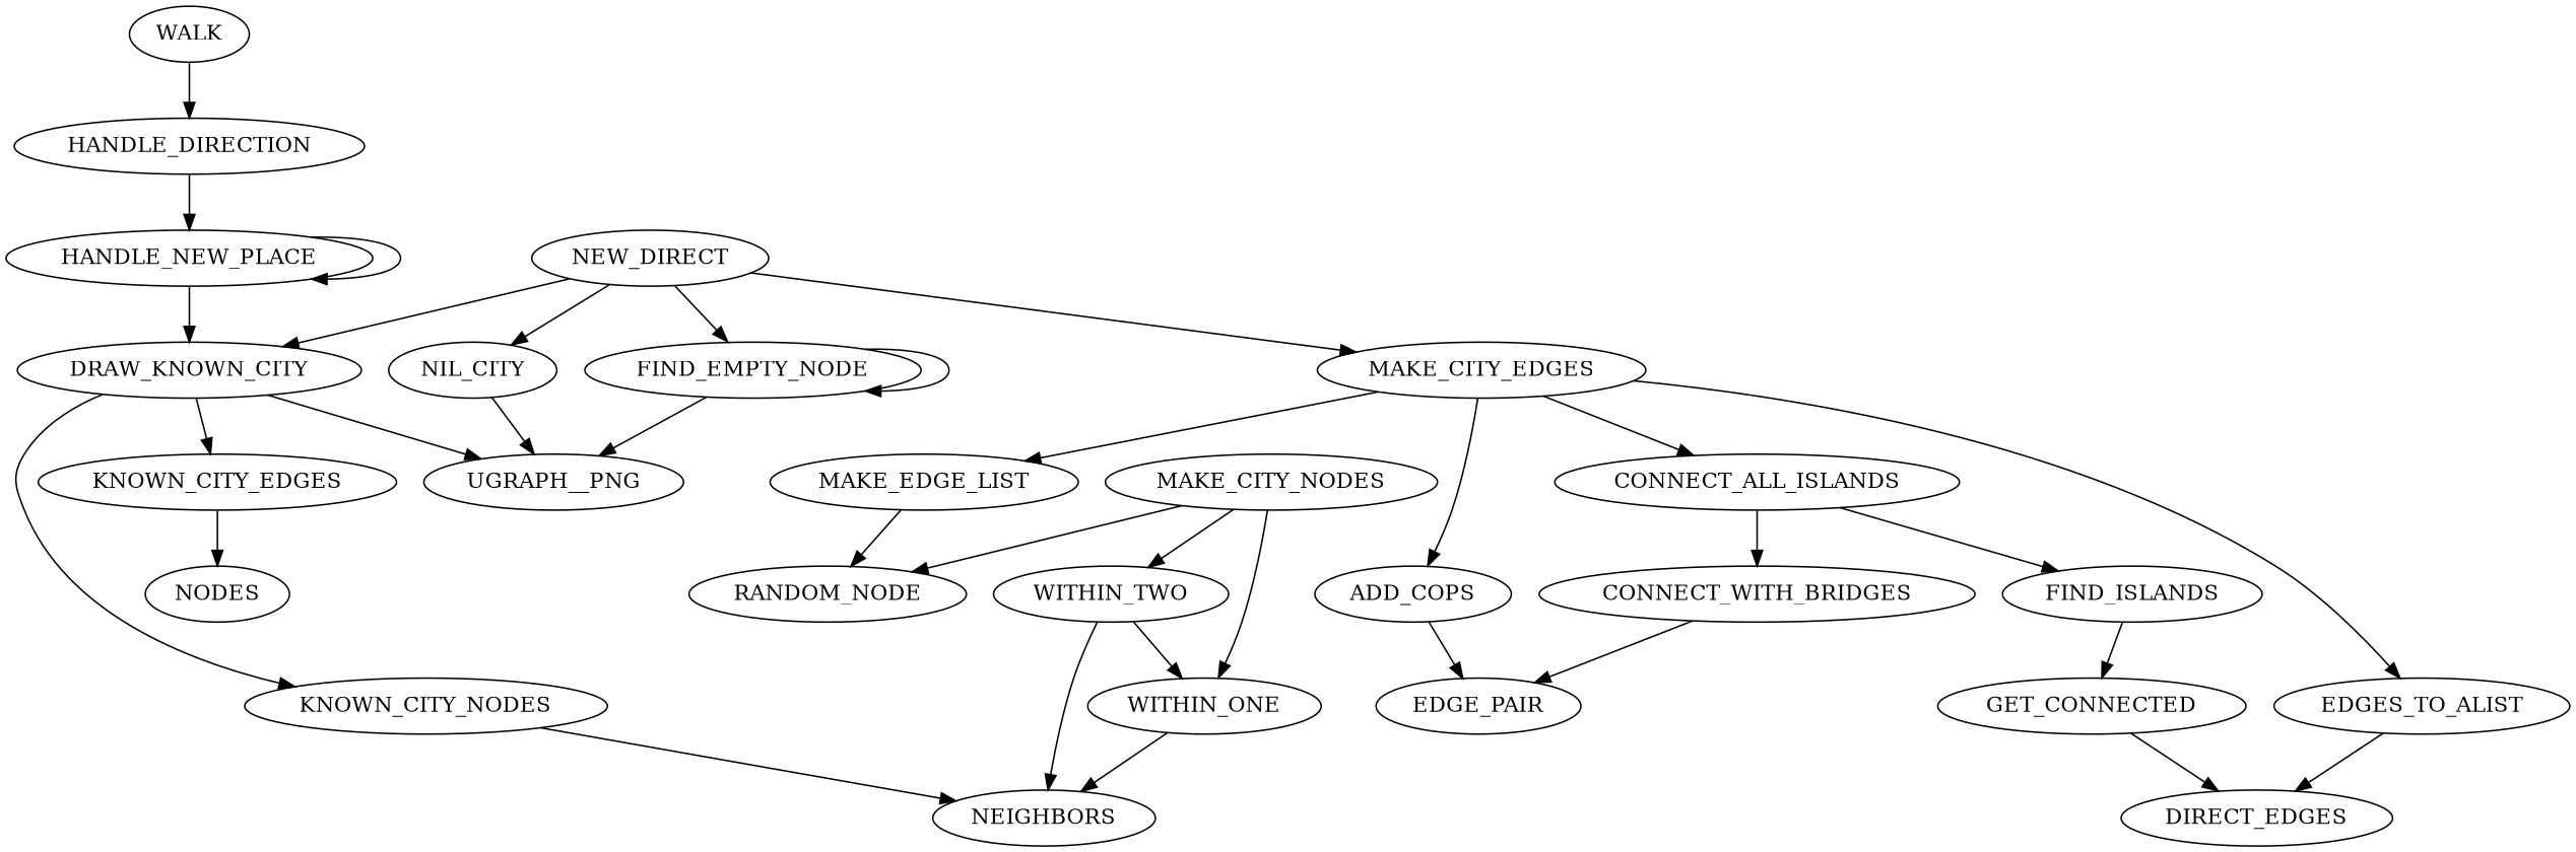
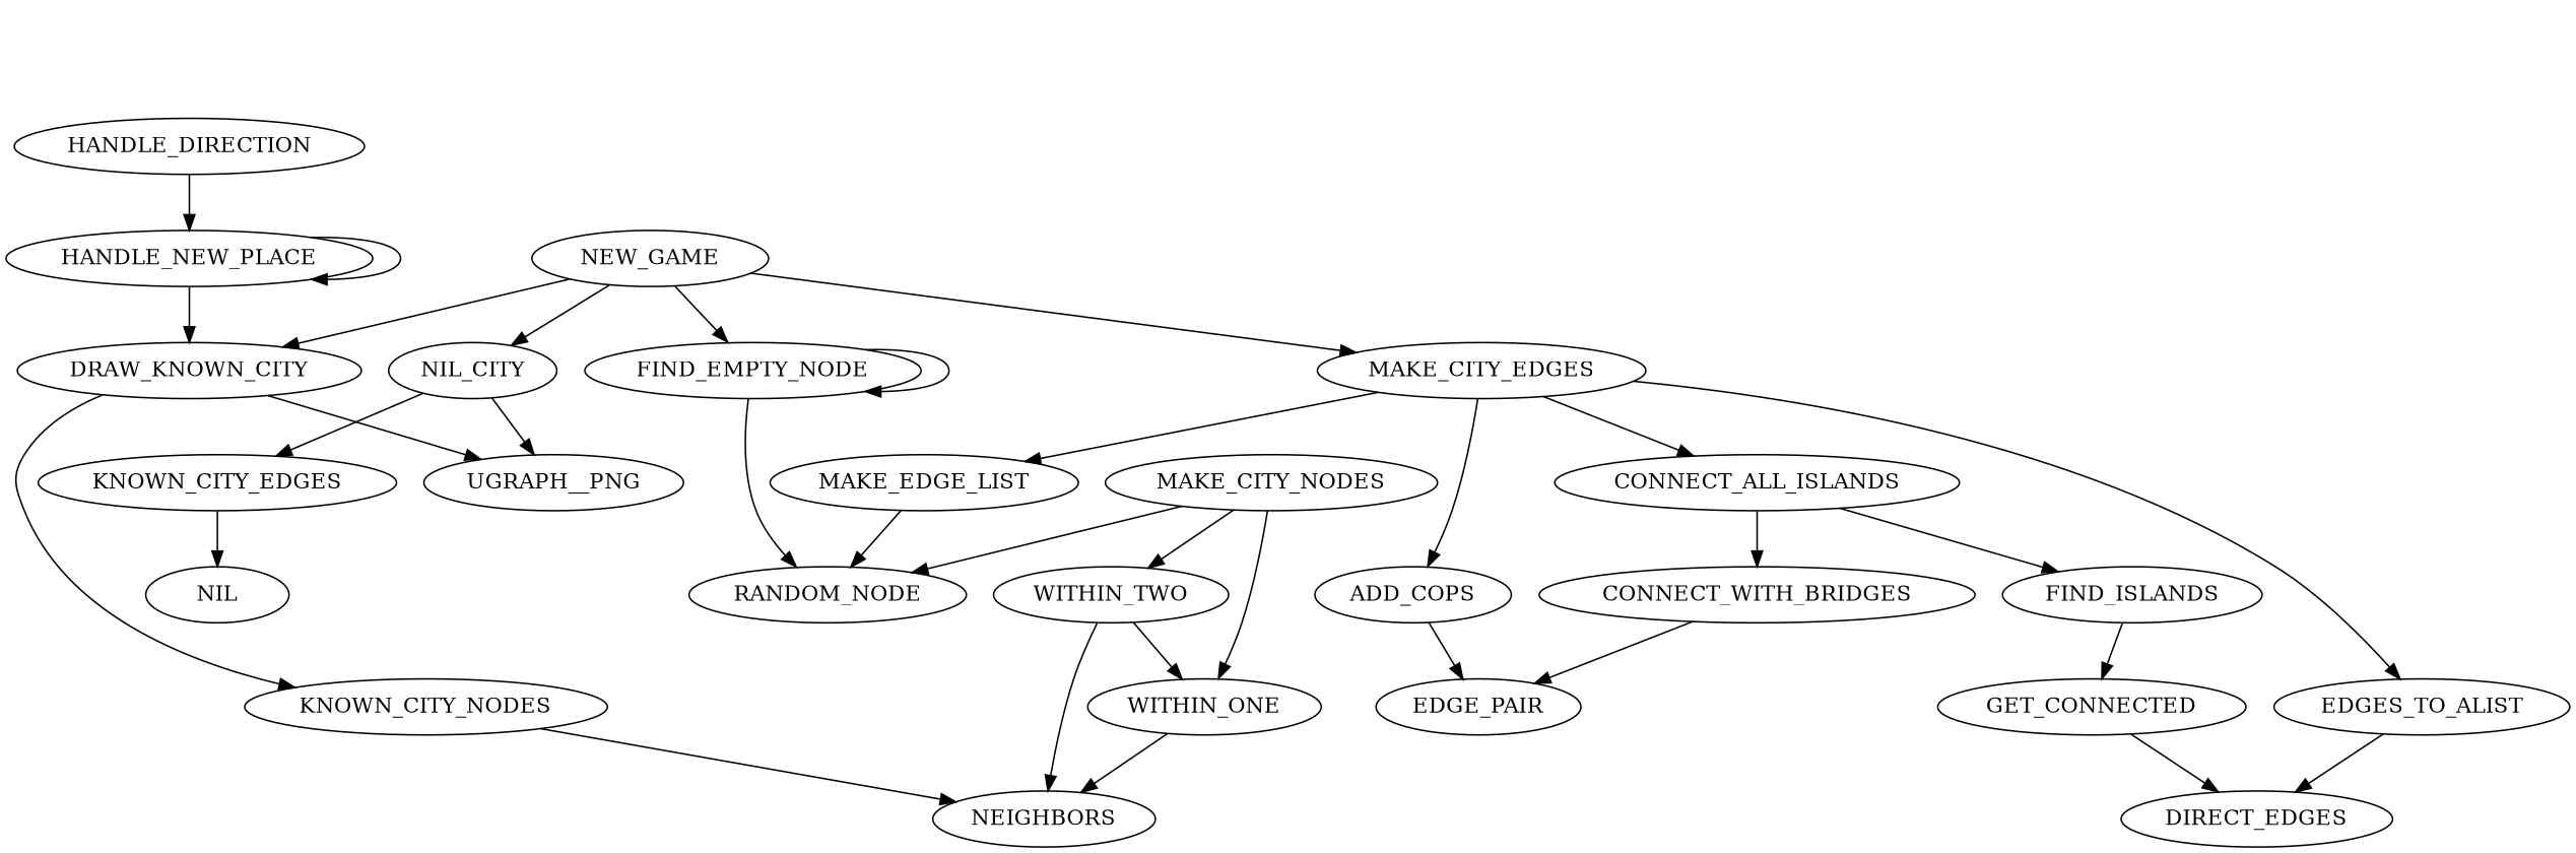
  digraph {
    MAKE_EDGE_LIST
    RANDOM_NODE
    GET_CONNECTED
    DIRECT_EDGES
    FIND_ISLANDS
    CONNECT_WITH_BRIDGES
    EDGE_PAIR
    CONNECT_ALL_ISLANDS
    EDGES_TO_ALIST
    ADD_COPS
    MAKE_CITY_EDGES
    WITHIN_ONE
    NEIGHBORS
    WITHIN_TWO
    MAKE_CITY_NODES
    FIND_EMPTY_NODE
    n17 [label=NIL_CITY]
    UGRAPH__PNG
    KNOWN_CITY_NODES
    KNOWN_CITY_EDGES
-   NIL [label=NODES]
+   NIL
    DRAW_KNOWN_CITY
-   NEW_GAME [label=NEW_DIRECT]
+   NEW_GAME
    HANDLE_NEW_PLACE
    HANDLE_DIRECTION
-   WALK
    MAKE_EDGE_LIST -> RANDOM_NODE
    GET_CONNECTED -> DIRECT_EDGES
    FIND_ISLANDS -> GET_CONNECTED
    CONNECT_WITH_BRIDGES -> EDGE_PAIR
    CONNECT_ALL_ISLANDS -> FIND_ISLANDS
    CONNECT_ALL_ISLANDS -> CONNECT_WITH_BRIDGES
    EDGES_TO_ALIST -> DIRECT_EDGES
    ADD_COPS -> EDGE_PAIR
    MAKE_CITY_EDGES -> MAKE_EDGE_LIST
    MAKE_CITY_EDGES -> CONNECT_ALL_ISLANDS
    MAKE_CITY_EDGES -> EDGES_TO_ALIST
    MAKE_CITY_EDGES -> ADD_COPS
    WITHIN_ONE -> NEIGHBORS
    WITHIN_TWO -> WITHIN_ONE
    WITHIN_TWO -> NEIGHBORS
    MAKE_CITY_NODES -> RANDOM_NODE
    MAKE_CITY_NODES -> WITHIN_ONE
    MAKE_CITY_NODES -> WITHIN_TWO
-   FIND_EMPTY_NODE -> UGRAPH__PNG
+   FIND_EMPTY_NODE -> RANDOM_NODE
    FIND_EMPTY_NODE -> FIND_EMPTY_NODE
    n17 -> UGRAPH__PNG
    KNOWN_CITY_NODES -> NEIGHBORS
    KNOWN_CITY_EDGES -> NIL
    DRAW_KNOWN_CITY -> UGRAPH__PNG
    DRAW_KNOWN_CITY -> KNOWN_CITY_NODES
-   DRAW_KNOWN_CITY -> KNOWN_CITY_EDGES
+   n17 -> KNOWN_CITY_EDGES
    NEW_GAME -> MAKE_CITY_EDGES
    NEW_GAME -> FIND_EMPTY_NODE
    NEW_GAME -> n17
    NEW_GAME -> DRAW_KNOWN_CITY
    HANDLE_NEW_PLACE -> DRAW_KNOWN_CITY
    HANDLE_NEW_PLACE -> HANDLE_NEW_PLACE
    HANDLE_DIRECTION -> HANDLE_NEW_PLACE
-   WALK -> HANDLE_DIRECTION
  }
